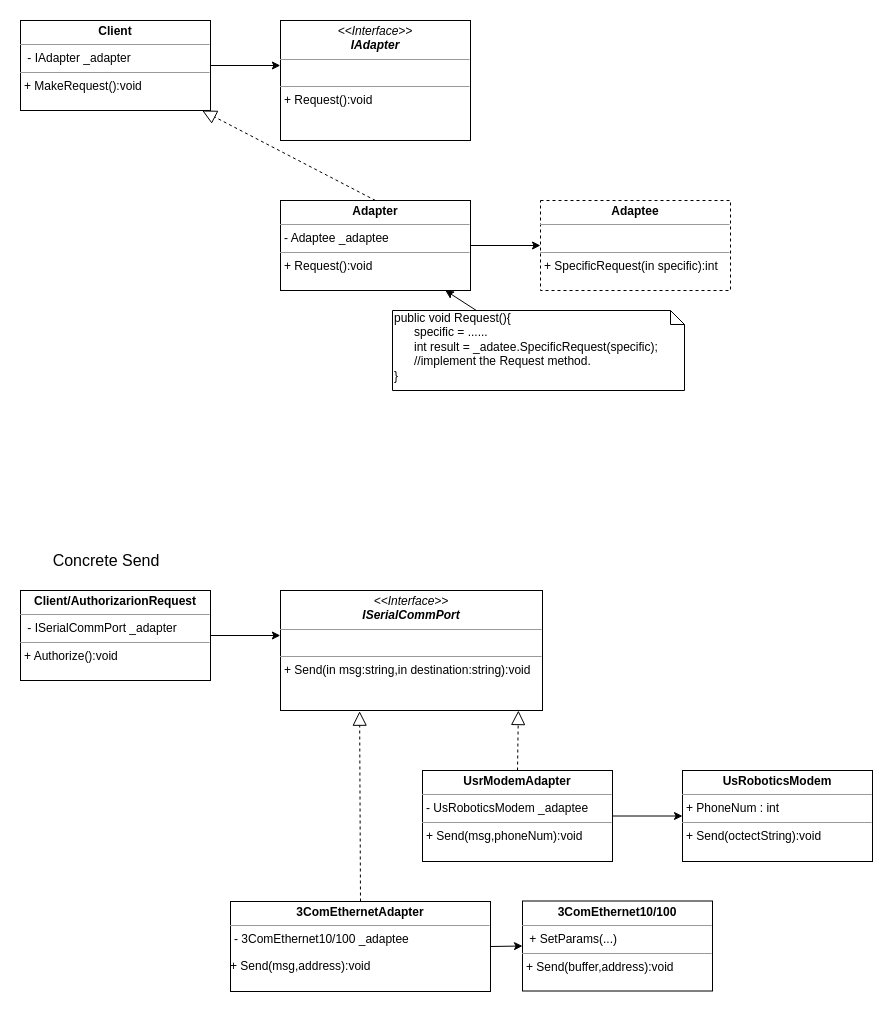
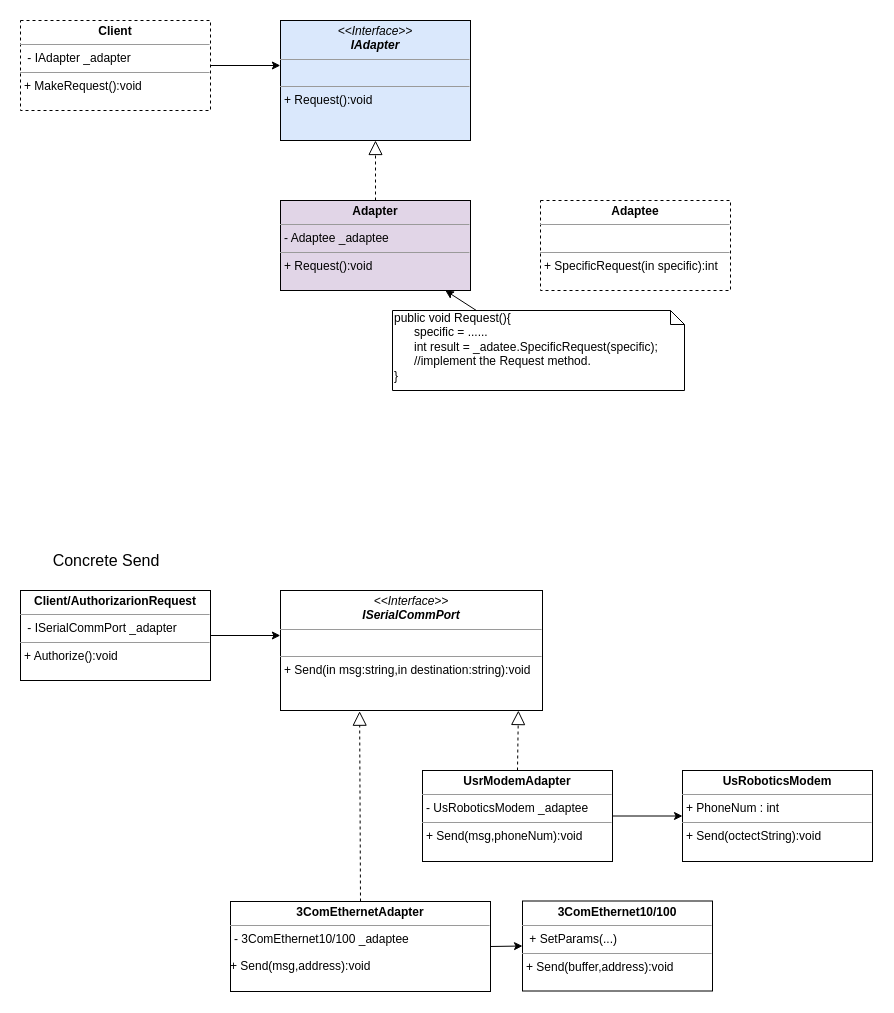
  <mxCell id="0" />
  <mxCell id="1" parent="0" />
- <mxCell id="2" value="&lt;p style=&quot;margin: 0px ; margin-top: 4px ; text-align: center&quot;&gt;&lt;i&gt;&amp;lt;&amp;lt;Interface&amp;gt;&amp;gt;&lt;/i&gt;&lt;br&gt;&lt;b&gt;&lt;i&gt;IAdapter&lt;/i&gt;&lt;/b&gt;&lt;/p&gt;&lt;hr size=&quot;1&quot;&gt;&lt;p style=&quot;margin: 0px ; margin-left: 4px&quot;&gt;&lt;br&gt;&lt;/p&gt;&lt;hr size=&quot;1&quot;&gt;&lt;p style=&quot;margin: 0px ; margin-left: 4px&quot;&gt;+ Request():void&lt;/p&gt;" style="verticalAlign=top;align=left;overflow=fill;fontSize=12;fontFamily=Helvetica;html=1;" vertex="1" parent="1"><mxGeometry x="280" y="20" width="190" height="120" as="geometry" /></mxCell>
- <mxCell id="3" value="&lt;p style=&quot;margin: 0px ; margin-top: 4px ; text-align: center&quot;&gt;&lt;b&gt;Adapter&lt;/b&gt;&lt;/p&gt;&lt;hr size=&quot;1&quot;&gt;&lt;p style=&quot;margin: 0px ; margin-left: 4px&quot;&gt;- Adaptee _adaptee&lt;/p&gt;&lt;hr size=&quot;1&quot;&gt;&lt;p style=&quot;margin: 0px ; margin-left: 4px&quot;&gt;+ Request():void&lt;/p&gt;" style="verticalAlign=top;align=left;overflow=fill;fontSize=12;fontFamily=Helvetica;html=1;" vertex="1" parent="1"><mxGeometry x="280" y="200" width="190" height="90" as="geometry" /></mxCell>
+ <mxCell id="2" value="&lt;p style=&quot;margin: 0px ; margin-top: 4px ; text-align: center&quot;&gt;&lt;i&gt;&amp;lt;&amp;lt;Interface&amp;gt;&amp;gt;&lt;/i&gt;&lt;br&gt;&lt;b&gt;&lt;i&gt;IAdapter&lt;/i&gt;&lt;/b&gt;&lt;/p&gt;&lt;hr size=&quot;1&quot;&gt;&lt;p style=&quot;margin: 0px ; margin-left: 4px&quot;&gt;&lt;br&gt;&lt;/p&gt;&lt;hr size=&quot;1&quot;&gt;&lt;p style=&quot;margin: 0px ; margin-left: 4px&quot;&gt;+ Request():void&lt;/p&gt;" style="verticalAlign=top;align=left;overflow=fill;fontSize=12;fontFamily=Helvetica;html=1;fillColor=#dae8fc;" vertex="1" parent="1"><mxGeometry x="280" y="20" width="190" height="120" as="geometry" /></mxCell>
+ <mxCell id="3" value="&lt;p style=&quot;margin: 0px ; margin-top: 4px ; text-align: center&quot;&gt;&lt;b&gt;Adapter&lt;/b&gt;&lt;/p&gt;&lt;hr size=&quot;1&quot;&gt;&lt;p style=&quot;margin: 0px ; margin-left: 4px&quot;&gt;- Adaptee _adaptee&lt;/p&gt;&lt;hr size=&quot;1&quot;&gt;&lt;p style=&quot;margin: 0px ; margin-left: 4px&quot;&gt;+ Request():void&lt;/p&gt;" style="verticalAlign=top;align=left;overflow=fill;fontSize=12;fontFamily=Helvetica;html=1;fillColor=#e1d5e7;" vertex="1" parent="1"><mxGeometry x="280" y="200" width="190" height="90" as="geometry" /></mxCell>
  <mxCell id="4" value="&lt;p style=&quot;margin: 0px ; margin-top: 4px ; text-align: center&quot;&gt;&lt;b&gt;Adaptee&lt;/b&gt;&lt;/p&gt;&lt;hr size=&quot;1&quot;&gt;&lt;p style=&quot;margin: 0px ; margin-left: 4px&quot;&gt;&amp;nbsp; &amp;nbsp;&lt;/p&gt;&lt;hr size=&quot;1&quot;&gt;&lt;p style=&quot;margin: 0px ; margin-left: 4px&quot;&gt;+ SpecificRequest(in specific):int&lt;/p&gt;" style="verticalAlign=top;align=left;overflow=fill;fontSize=12;fontFamily=Helvetica;html=1;dashed=1;" vertex="1" parent="1"><mxGeometry x="540" y="200" width="190" height="90" as="geometry" /></mxCell>
- <mxCell id="5" value="" style="endArrow=classic;html=1;entryX=0;entryY=0.5;entryDx=0;entryDy=0;exitX=1;exitY=0.5;exitDx=0;exitDy=0;" edge="1" parent="1" source="3" target="4"><mxGeometry width="50" height="50" relative="1" as="geometry"><mxPoint x="430" y="190" as="sourcePoint" /><mxPoint x="480" y="140" as="targetPoint" /></mxGeometry></mxCell>
- <mxCell id="6" value="&lt;p style=&quot;margin: 0px ; margin-top: 4px ; text-align: center&quot;&gt;&lt;b&gt;Client&lt;/b&gt;&lt;/p&gt;&lt;hr size=&quot;1&quot;&gt;&lt;p style=&quot;margin: 0px ; margin-left: 4px&quot;&gt;&amp;nbsp;- IAdapter _adapter&lt;/p&gt;&lt;hr size=&quot;1&quot;&gt;&lt;p style=&quot;margin: 0px ; margin-left: 4px&quot;&gt;+ MakeRequest():void&lt;/p&gt;" style="verticalAlign=top;align=left;overflow=fill;fontSize=12;fontFamily=Helvetica;html=1;" vertex="1" parent="1"><mxGeometry y="20" width="190" height="90" as="geometry" x="20" /></mxCell>
+ <mxCell id="6" value="&lt;p style=&quot;margin: 0px ; margin-top: 4px ; text-align: center&quot;&gt;&lt;b&gt;Client&lt;/b&gt;&lt;/p&gt;&lt;hr size=&quot;1&quot;&gt;&lt;p style=&quot;margin: 0px ; margin-left: 4px&quot;&gt;&amp;nbsp;- IAdapter _adapter&lt;/p&gt;&lt;hr size=&quot;1&quot;&gt;&lt;p style=&quot;margin: 0px ; margin-left: 4px&quot;&gt;+ MakeRequest():void&lt;/p&gt;" style="verticalAlign=top;align=left;overflow=fill;fontSize=12;fontFamily=Helvetica;html=1;dashed=1;" vertex="1" parent="1"><mxGeometry y="20" width="190" height="90" as="geometry" x="20" /></mxCell>
  <mxCell id="7" value="" style="endArrow=classic;html=1;entryX=0;entryY=0.5;entryDx=0;entryDy=0;exitX=1;exitY=0.5;exitDx=0;exitDy=0;" edge="1" parent="1" source="6"><mxGeometry width="50" height="50" relative="1" as="geometry"><mxPoint x="169.833" y="10" as="sourcePoint" /><mxPoint x="279.833" y="65" as="targetPoint" /></mxGeometry></mxCell>
- <mxCell id="8" value="" style="endArrow=block;dashed=1;endFill=0;endSize=12;html=1;exitX=0.5;exitY=0;exitDx=0;exitDy=0;" edge="1" parent="1" source="3" target="6"><mxGeometry width="160" relative="1" as="geometry"><mxPoint x="62" y="210" as="sourcePoint" /><mxPoint x="222" y="210" as="targetPoint" /></mxGeometry></mxCell>
+ <mxCell id="8" value="" style="endArrow=block;dashed=1;endFill=0;endSize=12;html=1;entryX=0.5;entryY=1;entryDx=0;entryDy=0;exitX=0.5;exitY=0;exitDx=0;exitDy=0;" edge="1" parent="1" source="3" target="2"><mxGeometry width="160" relative="1" as="geometry"><mxPoint x="62" y="210" as="sourcePoint" /><mxPoint x="222" y="210" as="targetPoint" /></mxGeometry></mxCell>
  <mxCell id="9" value="public void Request(){&lt;br&gt;&amp;nbsp; &amp;nbsp; &amp;nbsp; specific = ......&lt;br&gt;&amp;nbsp; &amp;nbsp; &amp;nbsp; int result = _adatee.SpecificRequest(specific);&lt;br&gt;&amp;nbsp; &amp;nbsp; &amp;nbsp; //implement the Request method.&lt;br&gt;}&lt;br&gt;" style="shape=note;whiteSpace=wrap;html=1;size=14;verticalAlign=top;align=left;spacingTop=-6;" vertex="1" parent="1"><mxGeometry x="392" y="310" width="292" height="80" as="geometry" /></mxCell>
  <mxCell id="10" value="" style="endArrow=classic;html=1;" edge="1" parent="1" source="9" target="3"><mxGeometry width="50" height="50" relative="1" as="geometry"><mxPoint x="452" y="300" as="sourcePoint" /><mxPoint x="322" y="350" as="targetPoint" /></mxGeometry></mxCell>
  <mxCell id="11" value="&lt;p style=&quot;margin: 0px ; margin-top: 4px ; text-align: center&quot;&gt;&lt;i&gt;&amp;lt;&amp;lt;Interface&amp;gt;&amp;gt;&lt;/i&gt;&lt;br&gt;&lt;b&gt;&lt;i&gt;ISerialCommPort&lt;/i&gt;&lt;/b&gt;&lt;/p&gt;&lt;hr size=&quot;1&quot;&gt;&lt;p style=&quot;margin: 0px ; margin-left: 4px&quot;&gt;&lt;br&gt;&lt;/p&gt;&lt;hr size=&quot;1&quot;&gt;&lt;p style=&quot;margin: 0px ; margin-left: 4px&quot;&gt;+ Send(in msg:string,in destination:string):void&lt;/p&gt;" style="verticalAlign=top;align=left;overflow=fill;fontSize=12;fontFamily=Helvetica;html=1;" vertex="1" parent="1"><mxGeometry x="280" y="590" width="262" height="120" as="geometry" /></mxCell>
  <mxCell id="12" value="&lt;p style=&quot;margin: 0px ; margin-top: 4px ; text-align: center&quot;&gt;&lt;b&gt;UsrModemAdapter&lt;/b&gt;&lt;/p&gt;&lt;hr size=&quot;1&quot;&gt;&lt;p style=&quot;margin: 0px ; margin-left: 4px&quot;&gt;-&amp;nbsp;UsRoboticsModem&amp;nbsp;_adaptee&lt;/p&gt;&lt;hr size=&quot;1&quot;&gt;&lt;p style=&quot;margin: 0px ; margin-left: 4px&quot;&gt;+ Send(msg,phoneNum):void&lt;/p&gt;" style="verticalAlign=top;align=left;overflow=fill;fontSize=12;fontFamily=Helvetica;html=1;" vertex="1" parent="1"><mxGeometry x="422" y="770" width="190" height="91" as="geometry" /></mxCell>
  <mxCell id="13" value="&lt;p style=&quot;margin: 0px ; margin-top: 4px ; text-align: center&quot;&gt;&lt;b&gt;UsRoboticsModem&lt;/b&gt;&lt;/p&gt;&lt;hr size=&quot;1&quot;&gt;&lt;p style=&quot;margin: 0px ; margin-left: 4px&quot;&gt;+ PhoneNum : int&lt;/p&gt;&lt;hr size=&quot;1&quot;&gt;&lt;p style=&quot;margin: 0px ; margin-left: 4px&quot;&gt;+ Send(octectString):void&lt;/p&gt;" style="verticalAlign=top;align=left;overflow=fill;fontSize=12;fontFamily=Helvetica;html=1;" vertex="1" parent="1"><mxGeometry x="682" y="770" width="190" height="91" as="geometry" /></mxCell>
  <mxCell id="14" value="" style="endArrow=classic;html=1;entryX=0;entryY=0.5;entryDx=0;entryDy=0;exitX=1;exitY=0.5;exitDx=0;exitDy=0;" edge="1" parent="1" source="12" target="13"><mxGeometry width="50" height="50" relative="1" as="geometry"><mxPoint x="572" y="760.5" as="sourcePoint" /><mxPoint x="622" y="710.5" as="targetPoint" /></mxGeometry></mxCell>
  <mxCell id="15" value="&lt;p style=&quot;margin: 0px ; margin-top: 4px ; text-align: center&quot;&gt;&lt;b&gt;Client/AuthorizarionRequest&lt;/b&gt;&lt;/p&gt;&lt;hr size=&quot;1&quot;&gt;&lt;p style=&quot;margin: 0px ; margin-left: 4px&quot;&gt;&amp;nbsp;- ISerialCommPort _adapter&lt;/p&gt;&lt;hr size=&quot;1&quot;&gt;&lt;p style=&quot;margin: 0px ; margin-left: 4px&quot;&gt;+ Authorize():void&lt;/p&gt;" style="verticalAlign=top;align=left;overflow=fill;fontSize=12;fontFamily=Helvetica;html=1;" vertex="1" parent="1"><mxGeometry y="590" width="190" height="90" as="geometry" x="20" /></mxCell>
  <mxCell id="16" value="" style="endArrow=classic;html=1;entryX=0;entryY=0.5;entryDx=0;entryDy=0;exitX=1;exitY=0.5;exitDx=0;exitDy=0;" edge="1" parent="1" source="15"><mxGeometry width="50" height="50" relative="1" as="geometry"><mxPoint x="169.833" y="580" as="sourcePoint" /><mxPoint x="279.833" y="635" as="targetPoint" /></mxGeometry></mxCell>
  <mxCell id="17" value="" style="endArrow=block;dashed=1;endFill=0;endSize=12;html=1;entryX=0.5;entryY=1;entryDx=0;entryDy=0;exitX=0.5;exitY=0;exitDx=0;exitDy=0;" edge="1" parent="1" source="12"><mxGeometry width="160" relative="1" as="geometry"><mxPoint x="169" y="780.5" as="sourcePoint" /><mxPoint x="517.882" y="710.029" as="targetPoint" /></mxGeometry></mxCell>
  <mxCell id="18" value="&lt;font style=&quot;font-size: 16px&quot;&gt;Concrete Send&lt;/font&gt;" style="text;html=1;strokeColor=none;fillColor=none;align=center;verticalAlign=middle;whiteSpace=wrap;rounded=0;" vertex="1" parent="1"><mxGeometry y="550" width="172" height="20" as="geometry" x="20" /></mxCell>
  <mxCell id="19" value="&lt;p style=&quot;margin: 0px ; margin-top: 4px ; text-align: center&quot;&gt;&lt;b&gt;3ComEthernetAdapter&lt;/b&gt;&lt;/p&gt;&lt;hr size=&quot;1&quot;&gt;&lt;p style=&quot;margin: 0px ; margin-left: 4px&quot;&gt;-&amp;nbsp;3ComEthernet10/100&amp;nbsp;_adaptee&lt;/p&gt;&lt;p&gt;+ Send(msg,address):void&lt;/p&gt;" style="verticalAlign=top;align=left;overflow=fill;fontSize=12;fontFamily=Helvetica;html=1;" vertex="1" parent="1"><mxGeometry x="230" y="901" width="260" height="90" as="geometry" /></mxCell>
  <mxCell id="20" value="&lt;p style=&quot;margin: 0px ; margin-top: 4px ; text-align: center&quot;&gt;&lt;b&gt;3ComEthernet10/100&lt;/b&gt;&lt;/p&gt;&lt;hr size=&quot;1&quot;&gt;&lt;p style=&quot;margin: 0px ; margin-left: 4px&quot;&gt;&amp;nbsp;+ SetParams(...)&lt;/p&gt;&lt;hr size=&quot;1&quot;&gt;&lt;p style=&quot;margin: 0px ; margin-left: 4px&quot;&gt;+ Send(buffer,address):void&lt;/p&gt;" style="verticalAlign=top;align=left;overflow=fill;fontSize=12;fontFamily=Helvetica;html=1;" vertex="1" parent="1"><mxGeometry x="522" y="900.5" width="190" height="90" as="geometry" /></mxCell>
  <mxCell id="21" value="" style="endArrow=classic;html=1;entryX=0;entryY=0.5;entryDx=0;entryDy=0;exitX=1;exitY=0.5;exitDx=0;exitDy=0;" edge="1" parent="1" source="19" target="20"><mxGeometry width="50" height="50" relative="1" as="geometry"><mxPoint x="412" y="890.5" as="sourcePoint" /><mxPoint x="462" y="840.5" as="targetPoint" /></mxGeometry></mxCell>
  <mxCell id="22" value="" style="endArrow=block;dashed=1;endFill=0;endSize=12;html=1;entryX=0.302;entryY=1.006;entryDx=0;entryDy=0;exitX=0.5;exitY=0;exitDx=0;exitDy=0;entryPerimeter=0;" edge="1" parent="1" source="19" target="11"><mxGeometry width="160" relative="1" as="geometry"><mxPoint x="9" y="910.5" as="sourcePoint" /><mxPoint x="357.882" y="840.029" as="targetPoint" /></mxGeometry></mxCell>
